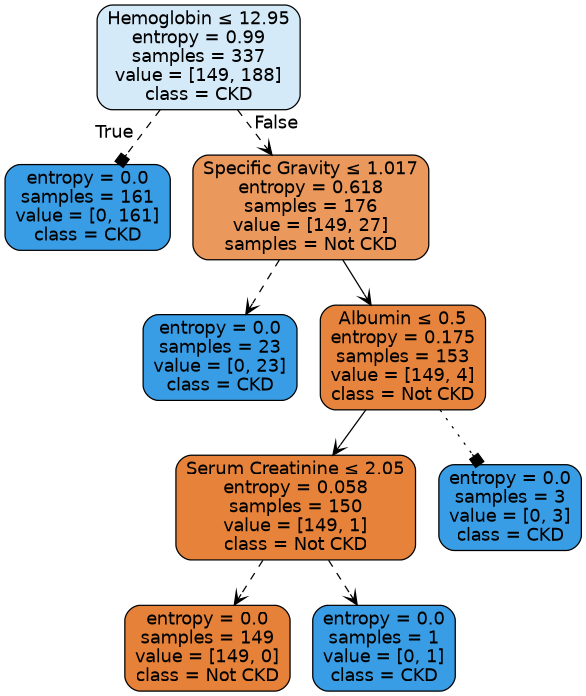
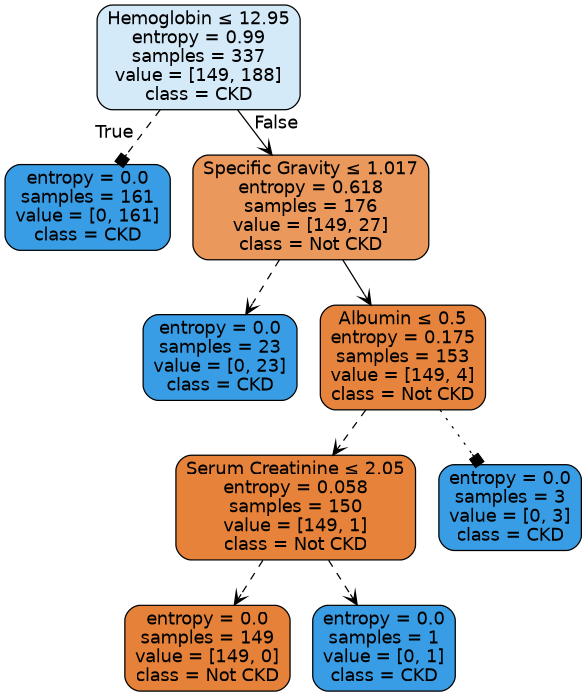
  digraph {
    node [color=black fillcolor="#399de5ff" fontname=helvetica shape=box style="filled, rounded"]
    edge [arrowhead=vee fontname=helvetica style=dashed]
    n1 [fillcolor="#399de535" label=<Hemoglobin &le; 12.95<br/>entropy = 0.99<br/>samples = 337<br/>value = [149, 188]<br/>class = CKD>]
    n2 [label=<entropy = 0.0<br/>samples = 161<br/>value = [0, 161]<br/>class = CKD>]
-   n3 [fillcolor="#e58139d1" label=<Specific Gravity &le; 1.017<br/>entropy = 0.618<br/>samples = 176<br/>value = [149, 27]<br/>samples = Not CKD>]
+   n3 [fillcolor="#e58139d1" label=<Specific Gravity &le; 1.017<br/>entropy = 0.618<br/>samples = 176<br/>value = [149, 27]<br/>class = Not CKD>]
    n4 [label=<entropy = 0.0<br/>samples = 23<br/>value = [0, 23]<br/>class = CKD>]
    n5 [fillcolor="#e58139f8" label=<Albumin &le; 0.5<br/>entropy = 0.175<br/>samples = 153<br/>value = [149, 4]<br/>class = Not CKD>]
    n6 [fillcolor="#e58139fd" label=<Serum Creatinine &le; 2.05<br/>entropy = 0.058<br/>samples = 150<br/>value = [149, 1]<br/>class = Not CKD>]
    n7 [label=<entropy = 0.0<br/>samples = 3<br/>value = [0, 3]<br/>class = CKD>]
    n8 [fillcolor="#e58139ff" label=<entropy = 0.0<br/>samples = 149<br/>value = [149, 0]<br/>class = Not CKD>]
    n9 [label=<entropy = 0.0<br/>samples = 1<br/>value = [0, 1]<br/>class = CKD>]
    n1 -> n2 [arrowhead=box headlabel=True labelangle=45 labeldistance=2.5]
-   n1 -> n3 [headlabel=False labelangle=-45 labeldistance=2.5]
+   n1 -> n3 [headlabel=False labelangle=-45 labeldistance=2.5 style=solid]
    n3 -> n4
    n3 -> n5 [style=solid]
-   n5 -> n6 [style=solid]
+   n5 -> n6
    n5 -> n7 [arrowhead=box style=dotted]
    n6 -> n8
    n6 -> n9
  }
